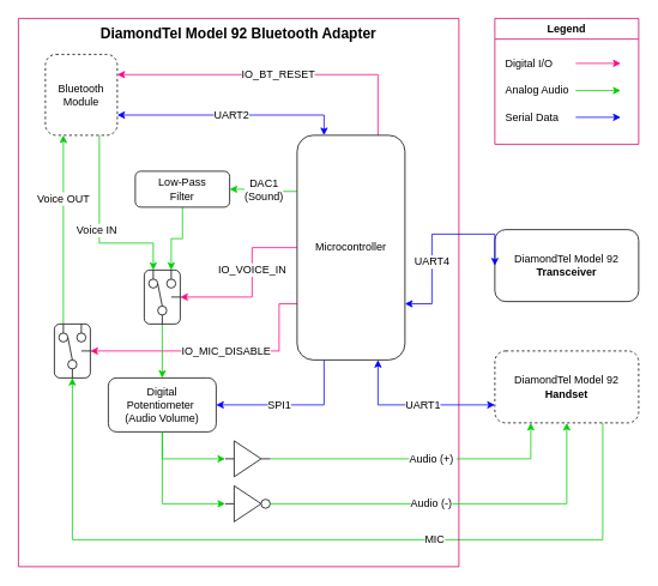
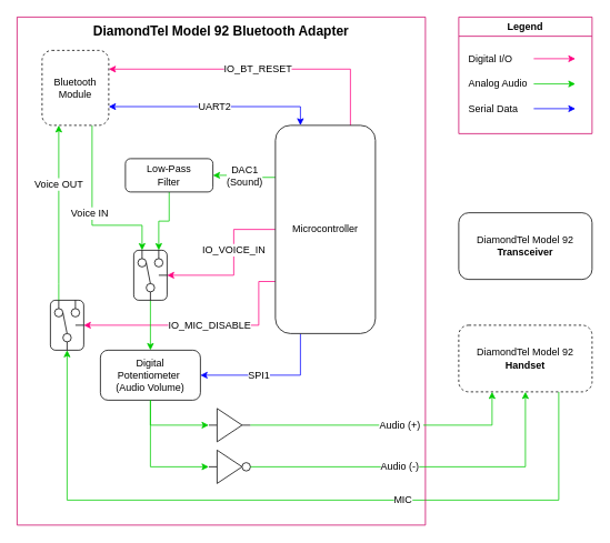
  <mxCell id="0" />
  <mxCell id="1" parent="0" />
  <mxCell id="2" value="MIC" style="edgeStyle=orthogonalEdgeStyle;rounded=0;orthogonalLoop=1;jettySize=auto;html=1;strokeColor=#00CC00;entryX=0.5;entryY=1;entryDx=0;entryDy=0;entryPerimeter=0;fontSize=12;exitX=0.75;exitY=1;exitDx=0;exitDy=0;" parent="1" source="3" target="29" edge="1"><mxGeometry x="-0.295" relative="1" as="geometry"><mxPoint x="110" y="390" as="targetPoint" /><Array as="points"><mxPoint x="670" y="600" /><mxPoint x="80" y="600" /></Array><mxPoint as="offset" /><mxPoint x="100" y="710" as="sourcePoint" /></mxGeometry></mxCell>
  <mxCell id="3" value="DiamondTel Model 92&lt;br&gt;&lt;b&gt;Handset&lt;/b&gt;" style="rounded=1;whiteSpace=wrap;html=1;dashed=1;" parent="1" vertex="1"><mxGeometry x="550" y="390" width="160" height="80" as="geometry" /></mxCell>
  <mxCell id="4" value="DiamondTel Model 92 Bluetooth Adapter" style="swimlane;startSize=0;verticalAlign=top;fontSize=16;collapsible=0;strokeColor=#CC0066;" parent="1" vertex="1"><mxGeometry x="20" y="20" width="490" height="610" as="geometry"><mxRectangle x="70" y="160" width="50" height="40" as="alternateBounds" /></mxGeometry></mxCell>
  <mxCell id="5" value="DAC1&lt;br&gt;(Sound)" style="edgeStyle=orthogonalEdgeStyle;rounded=0;orthogonalLoop=1;jettySize=auto;html=1;strokeColor=#00CC00;entryX=1;entryY=0.5;entryDx=0;entryDy=0;exitX=0;exitY=0.25;exitDx=0;exitDy=0;fontSize=12;" parent="4" source="11" target="16" edge="1"><mxGeometry relative="1" as="geometry"><mxPoint x="360" y="335" as="targetPoint" /></mxGeometry></mxCell>
  <mxCell id="6" value="IO_MIC_DISABLE" style="edgeStyle=orthogonalEdgeStyle;rounded=0;orthogonalLoop=1;jettySize=auto;html=1;exitX=0;exitY=0.75;exitDx=0;exitDy=0;entryX=1;entryY=0.5;entryDx=0;entryDy=0;entryPerimeter=0;strokeColor=#FF0080;fontSize=12;" parent="4" source="11" target="29" edge="1"><mxGeometry x="-0.062" relative="1" as="geometry"><Array as="points"><mxPoint x="290" y="317" /><mxPoint x="290" y="370" /></Array><mxPoint as="offset" /></mxGeometry></mxCell>
  <mxCell id="7" value="IO_VOICE_IN" style="edgeStyle=orthogonalEdgeStyle;rounded=0;orthogonalLoop=1;jettySize=auto;html=1;exitX=0;exitY=0.5;exitDx=0;exitDy=0;entryX=1;entryY=0.5;entryDx=0;entryDy=0;entryPerimeter=0;strokeColor=#FF0080;fontSize=12;" parent="4" source="11" target="19" edge="1"><mxGeometry x="-0.19" relative="1" as="geometry"><Array as="points"><mxPoint x="260" y="255" /><mxPoint x="260" y="310" /></Array><mxPoint as="offset" /></mxGeometry></mxCell>
  <mxCell id="8" value="SPI1" style="edgeStyle=orthogonalEdgeStyle;rounded=0;orthogonalLoop=1;jettySize=auto;html=1;exitX=0.25;exitY=1;exitDx=0;exitDy=0;entryX=1;entryY=0.5;entryDx=0;entryDy=0;strokeColor=#0000FF;startArrow=none;startFill=0;fontSize=12;" parent="4" source="11" target="14" edge="1"><mxGeometry x="0.177" relative="1" as="geometry"><Array as="points"><mxPoint x="340" y="430" /></Array><mxPoint as="offset" /></mxGeometry></mxCell>
  <mxCell id="9" value="UART2" style="edgeStyle=orthogonalEdgeStyle;rounded=0;orthogonalLoop=1;jettySize=auto;html=1;exitX=0.25;exitY=0;exitDx=0;exitDy=0;entryX=1;entryY=0.75;entryDx=0;entryDy=0;strokeColor=#0000FF;startArrow=classic;startFill=1;fontSize=12;" parent="4" source="11" target="13" edge="1"><mxGeometry relative="1" as="geometry" /></mxCell>
  <mxCell id="10" value="IO_BT_RESET" style="edgeStyle=orthogonalEdgeStyle;rounded=0;orthogonalLoop=1;jettySize=auto;html=1;exitX=0.75;exitY=0;exitDx=0;exitDy=0;entryX=1;entryY=0.25;entryDx=0;entryDy=0;strokeColor=#FF0080;startArrow=none;startFill=0;fontSize=12;" parent="4" source="11" target="13" edge="1"><mxGeometry relative="1" as="geometry" /></mxCell>
  <mxCell id="11" value="Microcontroller" style="rounded=1;whiteSpace=wrap;html=1;" parent="4" vertex="1"><mxGeometry x="310" y="130" width="120" height="250" as="geometry" /></mxCell>
  <mxCell id="12" value="Voice IN" style="edgeStyle=orthogonalEdgeStyle;rounded=0;orthogonalLoop=1;jettySize=auto;html=1;strokeColor=#00CC00;entryX=0.25;entryY=0;entryDx=0;entryDy=0;entryPerimeter=0;exitX=0.75;exitY=1;exitDx=0;exitDy=0;fontSize=12;" parent="4" source="13" target="19" edge="1"><mxGeometry x="0.013" y="-3" relative="1" as="geometry"><mxPoint x="150" y="330" as="targetPoint" /><Array as="points"><mxPoint x="90" y="250" /><mxPoint x="150" y="250" /></Array><mxPoint as="offset" /></mxGeometry></mxCell>
  <mxCell id="13" value="Bluetooth&lt;br&gt;Module" style="rounded=1;whiteSpace=wrap;html=1;dashed=1;" parent="4" vertex="1"><mxGeometry x="30" y="40" width="80" height="90" as="geometry" /></mxCell>
  <mxCell id="14" value="Digital&lt;br&gt;Potentiometer&amp;nbsp;&lt;br&gt;(Audio Volume)" style="rounded=1;whiteSpace=wrap;html=1;" parent="4" vertex="1"><mxGeometry x="100" y="400" width="120" height="60" as="geometry" /></mxCell>
  <mxCell id="15" value="" style="edgeStyle=orthogonalEdgeStyle;rounded=0;orthogonalLoop=1;jettySize=auto;html=1;strokeColor=#00CC00;entryX=0.75;entryY=0;entryDx=0;entryDy=0;entryPerimeter=0;" parent="4" source="16" target="19" edge="1"><mxGeometry relative="1" as="geometry"><mxPoint x="170" y="330" as="targetPoint" /></mxGeometry></mxCell>
  <mxCell id="16" value="Low-Pass&lt;br&gt;Filter" style="rounded=1;whiteSpace=wrap;html=1;" parent="4" vertex="1"><mxGeometry x="130" y="170" width="105" height="40" as="geometry" /></mxCell>
  <mxCell id="17" style="edgeStyle=orthogonalEdgeStyle;rounded=0;orthogonalLoop=1;jettySize=auto;html=1;entryX=0.5;entryY=0;entryDx=0;entryDy=0;strokeColor=#00CC00;exitX=0.5;exitY=1;exitDx=0;exitDy=0;exitPerimeter=0;" parent="4" source="19" target="14" edge="1"><mxGeometry relative="1" as="geometry"><mxPoint x="160" y="400" as="sourcePoint" /></mxGeometry></mxCell>
  <mxCell id="18" value="" style="group" parent="4" vertex="1" connectable="0"><mxGeometry x="140" y="280" width="40" height="60" as="geometry" /></mxCell>
  <mxCell id="19" value="" style="rounded=1;whiteSpace=wrap;html=1;container=0;points=[[0.25,0,0,0,0],[0.5,1,0,0,0],[0.75,0,0,0,0],[1,0.5,0,0,0]];dropTarget=1;collapsible=0;movable=1;resizable=0;" parent="18" vertex="1"><mxGeometry width="40" height="60" as="geometry" /></mxCell>
  <mxCell id="20" value="" style="ellipse;whiteSpace=wrap;html=1;aspect=fixed;container=0;connectable=1;allowArrows=0;deletable=0;cloneable=0;rotatable=1;movable=0;resizable=1;autosize=1;editable=1;" parent="18" vertex="1"><mxGeometry x="5" y="10" width="10" height="10" as="geometry" /></mxCell>
  <mxCell id="21" value="" style="ellipse;whiteSpace=wrap;html=1;aspect=fixed;container=0;connectable=1;allowArrows=0;deletable=0;cloneable=0;rotatable=1;movable=0;resizable=1;autosize=1;editable=1;" parent="18" vertex="1"><mxGeometry x="25" y="10" width="10" height="10" as="geometry" /></mxCell>
  <mxCell id="22" value="" style="ellipse;whiteSpace=wrap;html=1;aspect=fixed;container=0;connectable=1;allowArrows=0;deletable=0;cloneable=0;rotatable=1;movable=0;resizable=1;autosize=1;editable=1;" parent="18" vertex="1"><mxGeometry x="15" y="40" width="10" height="10" as="geometry" /></mxCell>
  <mxCell id="23" value="" style="endArrow=none;html=1;rounded=0;exitX=0.5;exitY=0;exitDx=0;exitDy=0;movable=0;cloneable=0;deletable=0;bendable=0;anchorPointDirection=1;entryX=0.5;entryY=0;entryDx=0;entryDy=0;resizable=1;rotatable=1;editable=1;connectable=1;" parent="18" target="21" edge="1"><mxGeometry width="50" height="50" relative="1" as="geometry"><mxPoint x="30" as="sourcePoint" /><mxPoint x="-25" y="55" as="targetPoint" /></mxGeometry></mxCell>
  <mxCell id="24" value="" style="endArrow=none;html=1;rounded=0;entryX=0.5;entryY=1;entryDx=0;entryDy=0;movable=0;cloneable=0;deletable=0;bendable=0;anchorPointDirection=1;exitX=0.5;exitY=1;exitDx=0;exitDy=0;resizable=1;rotatable=1;editable=1;connectable=1;" parent="18" target="22" edge="1"><mxGeometry width="50" height="50" relative="1" as="geometry"><mxPoint x="20" y="60" as="sourcePoint" /><mxPoint x="35" y="20" as="targetPoint" /></mxGeometry></mxCell>
  <mxCell id="25" value="" style="endArrow=none;html=1;rounded=0;entryX=0.5;entryY=0;entryDx=0;entryDy=0;movable=0;cloneable=0;deletable=0;bendable=0;anchorPointDirection=1;resizable=1;rotatable=1;editable=1;connectable=1;" parent="18" target="20" edge="1"><mxGeometry width="50" height="50" relative="1" as="geometry"><mxPoint x="10" as="sourcePoint" /><mxPoint x="20" y="30" as="targetPoint" /></mxGeometry></mxCell>
  <mxCell id="26" value="" style="endArrow=none;html=1;rounded=0;exitX=0.5;exitY=0;exitDx=0;exitDy=0;entryX=1;entryY=0.5;entryDx=0;entryDy=0;movable=0;deletable=0;bendable=0;anchorPointDirection=1;resizable=1;rotatable=1;editable=1;connectable=1;cloneable=0;" parent="18" source="22" target="20" edge="1"><mxGeometry width="50" height="50" relative="1" as="geometry"><mxPoint x="-30" y="50" as="sourcePoint" /><mxPoint x="25" y="10" as="targetPoint" /></mxGeometry></mxCell>
  <mxCell id="27" value="" style="endArrow=none;html=1;rounded=0;exitX=1;exitY=0.5;exitDx=0;exitDy=0;exitPerimeter=0;movable=0;deletable=0;bendable=0;anchorPointDirection=1;resizable=1;rotatable=1;editable=1;connectable=1;cloneable=0;" parent="18" edge="1"><mxGeometry width="50" height="50" relative="1" as="geometry"><mxPoint x="40" y="30" as="sourcePoint" /><mxPoint x="30" y="30" as="targetPoint" /></mxGeometry></mxCell>
  <mxCell id="28" value="" style="group" parent="4" vertex="1" connectable="0"><mxGeometry x="40" y="340" width="40" height="60" as="geometry" /></mxCell>
  <mxCell id="29" value="" style="rounded=1;whiteSpace=wrap;html=1;container=0;points=[[0.25,0,0,0,0],[0.5,1,0,0,0],[0.75,0,0,0,0],[1,0.5,0,0,0]];dropTarget=1;collapsible=0;movable=1;resizable=0;" parent="28" vertex="1"><mxGeometry width="40" height="60" as="geometry" /></mxCell>
  <mxCell id="30" value="" style="ellipse;whiteSpace=wrap;html=1;aspect=fixed;container=0;connectable=1;allowArrows=0;deletable=0;cloneable=0;rotatable=1;movable=0;resizable=1;autosize=1;editable=1;" parent="28" vertex="1"><mxGeometry x="5" y="10" width="10" height="10" as="geometry" /></mxCell>
  <mxCell id="31" value="" style="ellipse;whiteSpace=wrap;html=1;aspect=fixed;container=0;connectable=1;allowArrows=0;deletable=0;cloneable=0;rotatable=1;movable=0;resizable=1;autosize=1;editable=1;" parent="28" vertex="1"><mxGeometry x="25" y="10" width="10" height="10" as="geometry" /></mxCell>
  <mxCell id="32" value="" style="ellipse;whiteSpace=wrap;html=1;aspect=fixed;container=0;connectable=1;allowArrows=0;deletable=0;cloneable=0;rotatable=1;movable=0;resizable=1;autosize=1;editable=1;" parent="28" vertex="1"><mxGeometry x="15" y="40" width="10" height="10" as="geometry" /></mxCell>
  <mxCell id="33" value="" style="endArrow=none;html=1;rounded=0;exitX=0.5;exitY=0;exitDx=0;exitDy=0;movable=0;cloneable=0;deletable=0;bendable=0;anchorPointDirection=1;entryX=0.5;entryY=0;entryDx=0;entryDy=0;resizable=1;rotatable=1;editable=1;connectable=1;" parent="28" target="31" edge="1"><mxGeometry width="50" height="50" relative="1" as="geometry"><mxPoint x="30" as="sourcePoint" /><mxPoint x="-25" y="55" as="targetPoint" /></mxGeometry></mxCell>
  <mxCell id="34" value="" style="endArrow=none;html=1;rounded=0;entryX=0.5;entryY=1;entryDx=0;entryDy=0;movable=0;cloneable=0;deletable=0;bendable=0;anchorPointDirection=1;exitX=0.5;exitY=1;exitDx=0;exitDy=0;resizable=1;rotatable=1;editable=1;connectable=1;" parent="28" target="32" edge="1"><mxGeometry width="50" height="50" relative="1" as="geometry"><mxPoint x="20" y="60" as="sourcePoint" /><mxPoint x="35" y="20" as="targetPoint" /></mxGeometry></mxCell>
  <mxCell id="35" value="" style="endArrow=none;html=1;rounded=0;entryX=0.5;entryY=0;entryDx=0;entryDy=0;movable=0;cloneable=0;deletable=0;bendable=0;anchorPointDirection=1;resizable=1;rotatable=1;editable=1;connectable=1;" parent="28" target="30" edge="1"><mxGeometry width="50" height="50" relative="1" as="geometry"><mxPoint x="10" as="sourcePoint" /><mxPoint x="20" y="30" as="targetPoint" /></mxGeometry></mxCell>
  <mxCell id="36" value="" style="endArrow=none;html=1;rounded=0;exitX=0.5;exitY=0;exitDx=0;exitDy=0;entryX=1;entryY=0.5;entryDx=0;entryDy=0;movable=0;deletable=0;bendable=0;anchorPointDirection=1;resizable=1;rotatable=1;editable=1;connectable=1;cloneable=0;" parent="28" source="32" target="30" edge="1"><mxGeometry width="50" height="50" relative="1" as="geometry"><mxPoint x="-30" y="50" as="sourcePoint" /><mxPoint x="25" y="10" as="targetPoint" /></mxGeometry></mxCell>
  <mxCell id="37" value="" style="endArrow=none;html=1;rounded=0;exitX=1;exitY=0.5;exitDx=0;exitDy=0;exitPerimeter=0;movable=0;deletable=0;bendable=0;anchorPointDirection=1;resizable=1;rotatable=1;editable=1;connectable=1;cloneable=0;" parent="28" edge="1"><mxGeometry width="50" height="50" relative="1" as="geometry"><mxPoint x="40" y="30" as="sourcePoint" /><mxPoint x="30" y="30" as="targetPoint" /></mxGeometry></mxCell>
  <mxCell id="38" value="Voice OUT" style="edgeStyle=orthogonalEdgeStyle;rounded=0;orthogonalLoop=1;jettySize=auto;html=1;exitX=0.25;exitY=0;exitDx=0;exitDy=0;exitPerimeter=0;entryX=0.25;entryY=1;entryDx=0;entryDy=0;strokeColor=#00CC00;fontSize=12;startArrow=none;startFill=0;" parent="4" source="29" target="13" edge="1"><mxGeometry x="0.326" relative="1" as="geometry"><Array as="points"><mxPoint x="50" y="320" /><mxPoint x="50" y="320" /></Array><mxPoint as="offset" /></mxGeometry></mxCell>
  <mxCell id="39" value="" style="verticalLabelPosition=bottom;shadow=0;dashed=0;align=center;html=1;verticalAlign=top;shape=mxgraph.electrical.logic_gates.buffer2;strokeColor=#000000;" vertex="1" parent="4"><mxGeometry x="230" y="470" width="50" height="40" as="geometry" /></mxCell>
  <mxCell id="40" value="" style="verticalLabelPosition=bottom;shadow=0;dashed=0;align=center;html=1;verticalAlign=top;shape=mxgraph.electrical.logic_gates.buffer2;strokeColor=#000000;" vertex="1" parent="4"><mxGeometry x="230" y="520" width="50" height="40" as="geometry" /></mxCell>
  <mxCell id="41" value="" style="edgeStyle=segmentEdgeStyle;endArrow=classic;html=1;rounded=0;strokeColor=#00CC00;fillColor=#0000FF;entryX=0;entryY=0.5;entryDx=0;entryDy=0;exitX=0.5;exitY=1;exitDx=0;exitDy=0;" edge="1" parent="4" source="14" target="39"><mxGeometry width="50" height="50" relative="1" as="geometry"><mxPoint x="100" y="520" as="sourcePoint" /><mxPoint x="150" y="470" as="targetPoint" /><Array as="points"><mxPoint x="160" y="490" /></Array></mxGeometry></mxCell>
  <mxCell id="42" value="" style="edgeStyle=segmentEdgeStyle;endArrow=classic;html=1;rounded=0;strokeColor=#00CC00;fillColor=#0000FF;entryX=0;entryY=0.5;entryDx=0;entryDy=0;exitX=0.5;exitY=1;exitDx=0;exitDy=0;" edge="1" parent="4" source="14" target="40"><mxGeometry width="50" height="50" relative="1" as="geometry"><mxPoint x="120" y="550" as="sourcePoint" /><mxPoint x="170" y="500" as="targetPoint" /><Array as="points"><mxPoint x="160" y="540" /></Array></mxGeometry></mxCell>
  <mxCell id="43" value="" style="ellipse;whiteSpace=wrap;html=1;aspect=fixed;strokeColor=#000000;" vertex="1" parent="4"><mxGeometry x="270" y="535" width="10" height="10" as="geometry" /></mxCell>
  <mxCell id="44" value="DiamondTel Model 92&lt;br&gt;&lt;b&gt;Transceiver&lt;/b&gt;" style="rounded=1;whiteSpace=wrap;html=1;" parent="1" vertex="1"><mxGeometry x="550" y="255" width="160" height="80" as="geometry" /></mxCell>
- <mxCell id="45" value="UART1" style="edgeStyle=orthogonalEdgeStyle;rounded=0;orthogonalLoop=1;jettySize=auto;html=1;exitX=0.75;exitY=1;exitDx=0;exitDy=0;strokeColor=#0000FF;startArrow=classic;startFill=1;fontSize=12;entryX=0;entryY=0.75;entryDx=0;entryDy=0;" parent="1" source="11" target="3" edge="1"><mxGeometry x="0.111" relative="1" as="geometry"><Array as="points"><mxPoint x="420" y="450" /><mxPoint x="550" y="450" /></Array><mxPoint as="offset" /><mxPoint x="350" y="640" as="targetPoint" /></mxGeometry></mxCell>
- <mxCell id="46" value="UART4" style="edgeStyle=orthogonalEdgeStyle;rounded=0;orthogonalLoop=1;jettySize=auto;html=1;exitX=1;exitY=0.75;exitDx=0;exitDy=0;entryX=0;entryY=0.5;entryDx=0;entryDy=0;strokeColor=#0000FF;startArrow=classic;startFill=1;fontSize=12;" parent="1" source="11" target="44" edge="1"><mxGeometry x="-0.278" relative="1" as="geometry"><Array as="points"><mxPoint x="480" y="337" /><mxPoint x="480" y="260" /></Array><mxPoint as="offset" /></mxGeometry></mxCell>
  <mxCell id="47" value="Legend" style="swimlane;strokeColor=#CC0066;collapsible=0;" vertex="1" parent="1"><mxGeometry x="550" y="20" width="160" height="140" as="geometry"><mxRectangle x="540" y="40" width="80" height="30" as="alternateBounds" /></mxGeometry></mxCell>
  <mxCell id="48" value="Digital I/O" style="edgeStyle=segmentEdgeStyle;endArrow=classic;html=1;rounded=0;strokeColor=#FF0080;align=left;fontSize=12;" edge="1" parent="47"><mxGeometry x="-1" y="-80" width="50" height="50" relative="1" as="geometry"><mxPoint x="90" y="50" as="sourcePoint" /><mxPoint x="140" y="50" as="targetPoint" /><Array as="points"><mxPoint x="140" y="50" /><mxPoint x="140" y="50" /></Array><mxPoint x="-80" y="-80" as="offset" /></mxGeometry></mxCell>
  <mxCell id="49" value="Analog Audio" style="edgeStyle=segmentEdgeStyle;endArrow=classic;html=1;rounded=0;strokeColor=#00CC00;align=left;fontSize=12;" edge="1" parent="47"><mxGeometry x="-1" y="-80" width="50" height="50" relative="1" as="geometry"><mxPoint x="90" y="80" as="sourcePoint" /><mxPoint x="140" y="80.29" as="targetPoint" /><Array as="points"><mxPoint x="140" y="80" /><mxPoint x="140" y="80" /></Array><mxPoint x="-80" y="-80" as="offset" /></mxGeometry></mxCell>
  <mxCell id="50" value="Serial Data" style="edgeStyle=segmentEdgeStyle;endArrow=classic;html=1;rounded=0;strokeColor=#0000FF;fillColor=#0000FF;align=left;fontSize=12;" edge="1" parent="47"><mxGeometry x="-1" y="-80" width="50" height="50" relative="1" as="geometry"><mxPoint x="90" y="110" as="sourcePoint" /><mxPoint x="140" y="110" as="targetPoint" /><Array as="points"><mxPoint x="140" y="110" /><mxPoint x="140" y="110" /></Array><mxPoint x="-80" y="-80" as="offset" /></mxGeometry></mxCell>
  <mxCell id="51" value="Audio (+)&amp;nbsp;" style="edgeStyle=elbowEdgeStyle;elbow=vertical;endArrow=classic;html=1;rounded=0;strokeColor=#00CC00;fillColor=#0000FF;exitX=1;exitY=0.5;exitDx=0;exitDy=0;entryX=0.25;entryY=1;entryDx=0;entryDy=0;fontSize=12;" edge="1" parent="1" source="39" target="3"><mxGeometry x="0.097" width="50" height="50" relative="1" as="geometry"><mxPoint x="380" y="535" as="sourcePoint" /><mxPoint x="430" y="485" as="targetPoint" /><Array as="points"><mxPoint x="370" y="510" /></Array><mxPoint as="offset" /></mxGeometry></mxCell>
  <mxCell id="52" value="Audio (-)" style="edgeStyle=segmentEdgeStyle;endArrow=classic;html=1;rounded=0;strokeColor=#00CC00;fillColor=#0000FF;exitX=1;exitY=0.5;exitDx=0;exitDy=0;entryX=0.5;entryY=1;entryDx=0;entryDy=0;fontSize=12;" edge="1" parent="1" source="43" target="3"><mxGeometry x="-0.15" width="50" height="50" relative="1" as="geometry"><mxPoint x="380" y="564.97" as="sourcePoint" /><mxPoint x="430" y="514.97" as="targetPoint" /><mxPoint as="offset" /></mxGeometry></mxCell>
